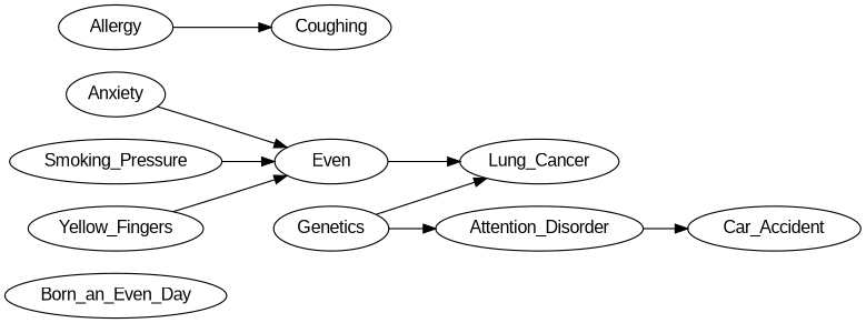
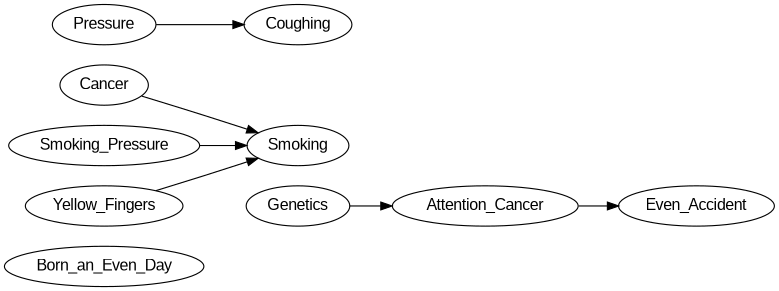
  digraph {
    fontname="Liberation Sans"
    rankdir=LR
    node [fontname="Liberation Sans"]
    edge [fontname="Liberation Sans"]
    Born_an_Even_Day
-   Anxiety
-   Smoking [label=Even]
-   Lung_Cancer
+   Anxiety [label=Cancer]
+   Smoking
    n5 [label=Smoking_Pressure]
    Yellow_Fingers
    Genetics
-   Attention_Disorder
-   Car_Accident
-   Allergy
+   Attention_Disorder [label=Attention_Cancer]
+   Car_Accident [label=Even_Accident]
+   Allergy [label=Pressure]
    Coughing
    Anxiety -> Smoking
-   Smoking -> Lung_Cancer
    n5 -> Smoking
    Yellow_Fingers -> Smoking
-   Genetics -> Lung_Cancer
    Genetics -> Attention_Disorder
    Attention_Disorder -> Car_Accident
    Allergy -> Coughing
  }
